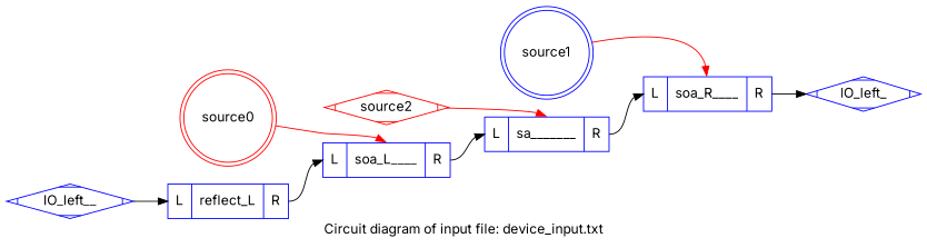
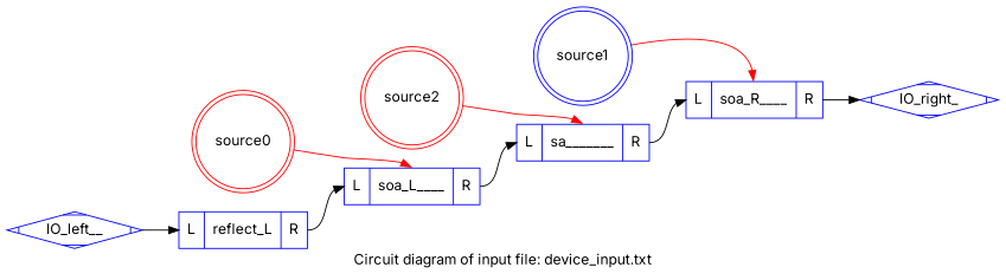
  digraph {
    fontname=Inter
    label="Circuit diagram of input file: device_input.txt"
    rankdir=LR
    node [color=blue fontname=Inter fontsize=14.0 shape=record]
    edge [fontname=Inter headport=L0]
    n1 [label="{<L0>L|<name>reflect_L|<R0>R}"]
    n2 [label="{<L0>L|<name>soa_L____|<R0>R}"]
    n3 [label="{<L0>L|<name>sa_______|<R0>R}"]
    n4 [label="{<L0>L|<name>soa_R____|<R0>R}"]
    source0 [color=red shape=doublecircle]
-   IO_right_ [shape=Mdiamond label=IO_left_]
-   source2 [color=red shape=Mdiamond]
+   IO_right_ [shape=Mdiamond]
+   source2 [color=red shape=doublecircle]
    source1 [shape=doublecircle]
    IO_left__ [shape=Mdiamond]
    n1 -> n2 [tailport=R0]
    n2 -> n3 [tailport=R0]
    n3 -> n4 [tailport=R0]
    n4 -> IO_right_ [tailport=R0]
    source0 -> n2 [color=red headport=name]
    source2 -> n3 [color=red headport=name]
    source1 -> n4 [color=red headport=name]
    IO_left__ -> n1
  }
